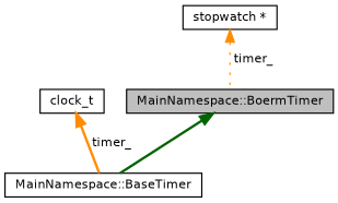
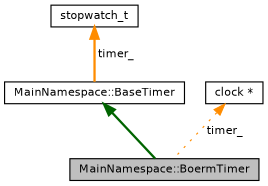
  digraph {
    node [color=black fillcolor=white fontname=Helvetica fontsize=10 shape=record style=filled]
    edge [color=darkorange dir=back fontname=Helvetica fontsize=10 labelfontname=Helvetica labelfontsize=10 style=bold]
    n1 [fillcolor=grey75 fontcolor=black height=0.2 label="MainNamespace::BoermTimer" width=0.4]
    n2 [height=0.2 label="MainNamespace::BaseTimer" width=0.4]
-   n3 [height=0.2 label=clock_t width=0.4]
-   n4 [height=0.2 label="stopwatch *" width=0.4]
-   n1 -> n2 [color=darkgreen]
+   n3 [height=0.2 label=stopwatch_t width=0.4]
+   n4 [height=0.2 label="clock *" width=0.4]
+   n2 -> n1 [color=darkgreen]
    n3 -> n2 [label=" timer_"]
    n4 -> n1 [label=" timer_" style=dotted]
  }
